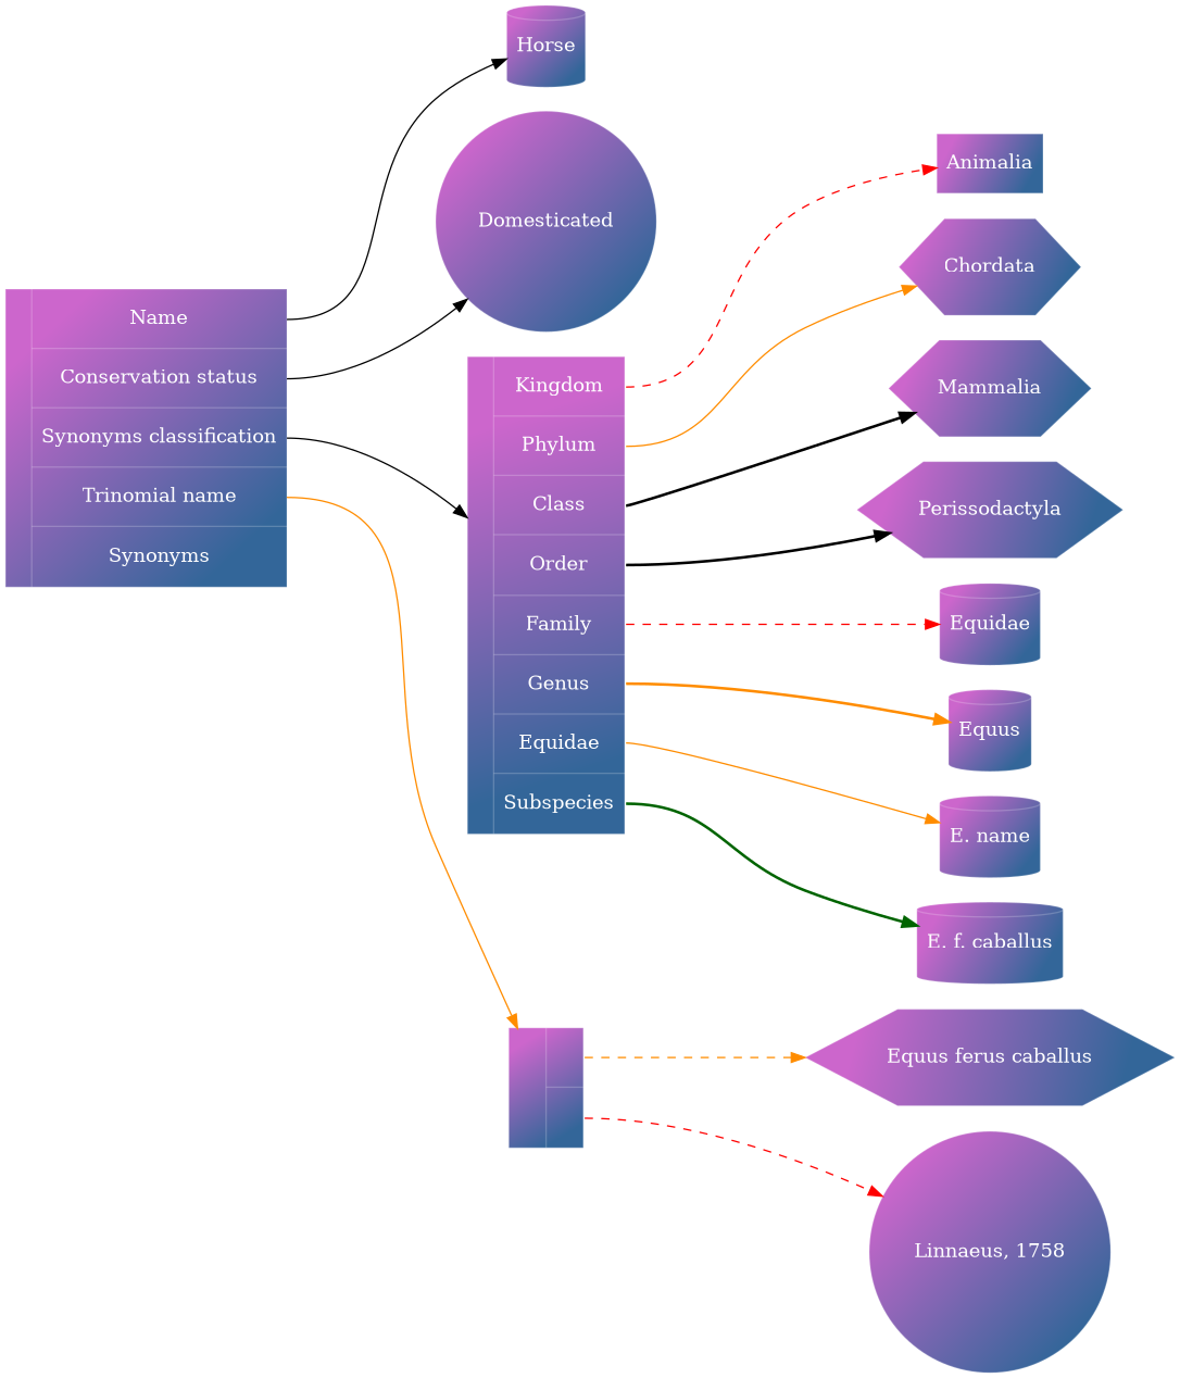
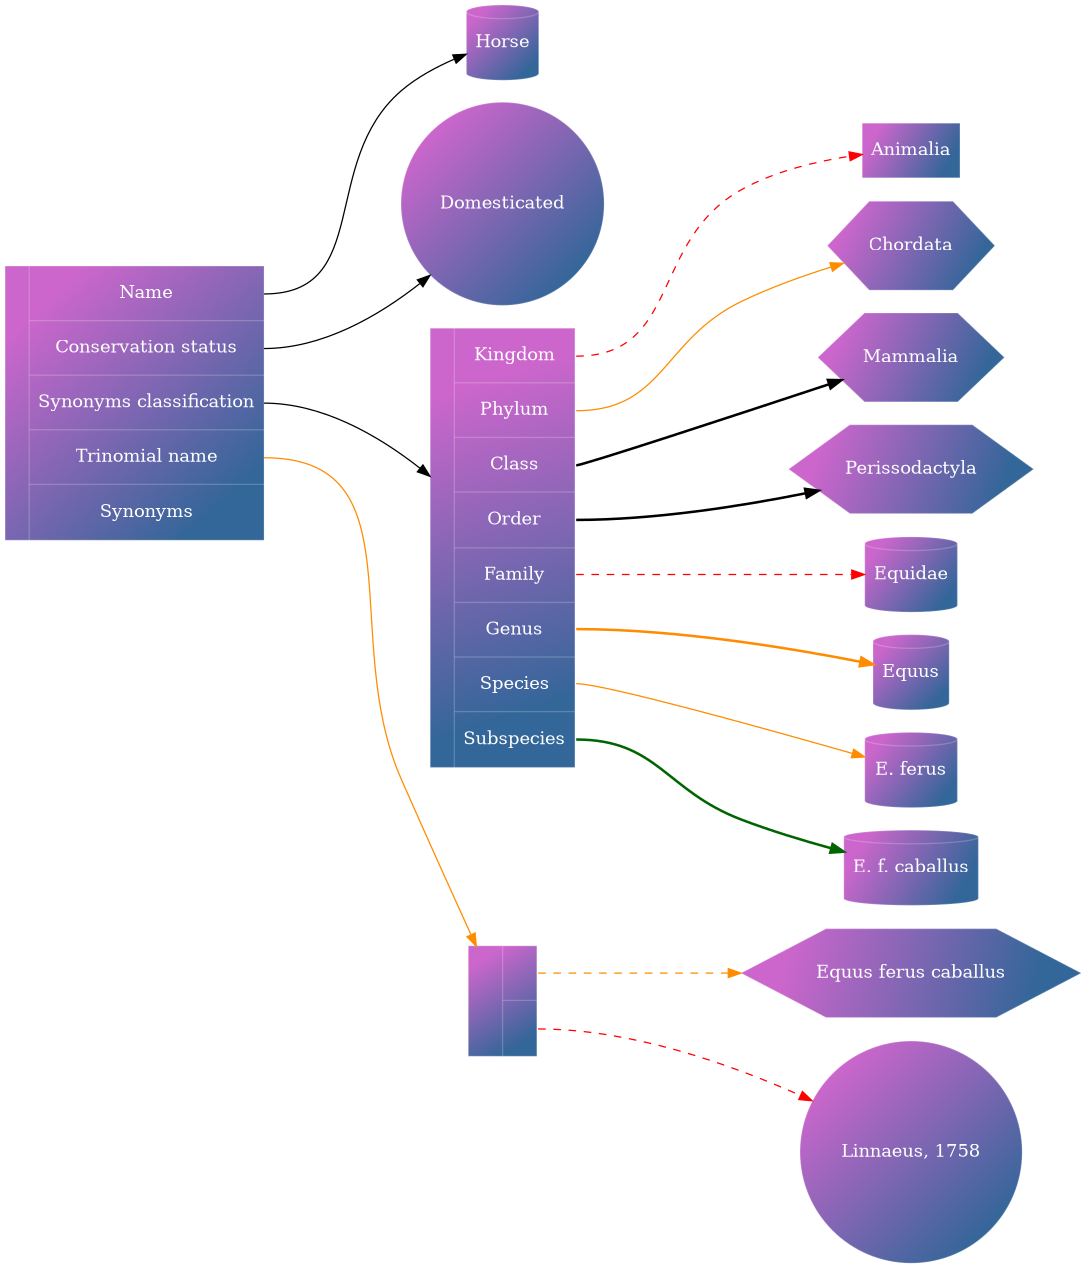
  digraph {
    rankdir=LR
    ranksep=1.5
    node [color="#fefefe33" fillcolor="#cc66cc:#336699" fontcolor=white gradientangle=315 margin=".1,.2" shape=cylinder style=filled]
    edge [color=black style=solid tailport=1]
    n1 [label="{|{<1>Name|<2>Conservation status|<3>Synonyms classification|<4>Trinomial name|<5>Synonyms}}" shape=record]
-   n2 [label="{|{<1>Kingdom|<2>Phylum|<3>Class|<4>Order|<53>Family|<6>Genus|<7>Equidae|<8>Subspecies}}" shape=record]
+   n2 [label="{|{<1>Kingdom|<2>Phylum|<3>Class|<4>Order|<53>Family|<6>Genus|<7>Species|<8>Subspecies}}" shape=record]
    n3 [label="{|{<1>|<2>}}" shape=record]
    Horse
    Domesticated [shape=circle]
    Animalia [shape=box]
    Chordata [shape=hexagon]
    Mammalia [shape=hexagon]
    Perissodactyla [shape=hexagon]
    Equidae
    Equus
-   "E. ferus" [label="E. name"]
+   "E. ferus"
    "E. f. caballus"
    "Equus ferus caballus" [shape=hexagon]
    "Linnaeus, 1758" [shape=circle]
    n1 -> n2 [tailport=3]
    n1 -> n3 [color=darkorange tailport=4]
    n1 -> Horse
    n1 -> Domesticated [tailport=2]
    n2 -> Animalia [color=red style=dashed]
    n2 -> Chordata [color=darkorange tailport=2]
    n2 -> Mammalia [style=bold tailport=3]
    n2 -> Perissodactyla [style=bold tailport=4]
    n2 -> Equidae [color=red style=dashed tailport=53]
    n2 -> Equus [color=darkorange style=bold tailport=6]
    n2 -> "E. ferus" [color=darkorange tailport=7]
    n2 -> "E. f. caballus" [color=darkgreen style=bold tailport=8]
    n3 -> "Equus ferus caballus" [color=darkorange style=dashed]
    n3 -> "Linnaeus, 1758" [color=red style=dashed tailport=2]
  }
